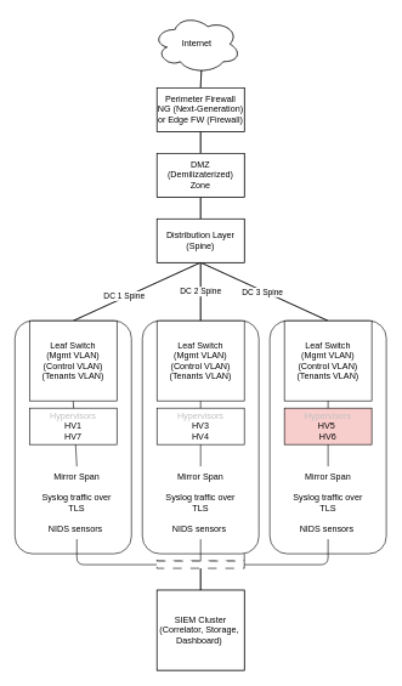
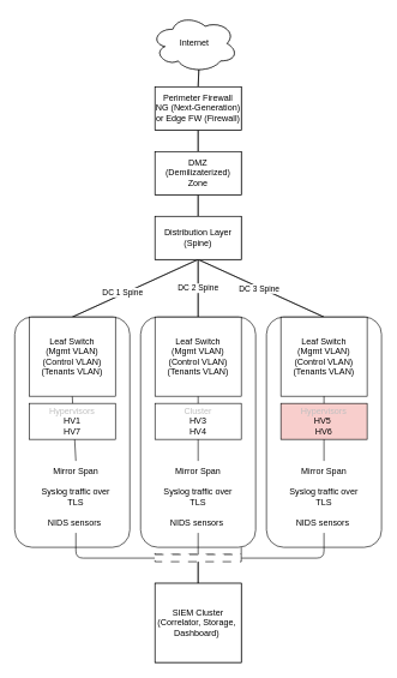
  <mxCell id="0" />
  <mxCell id="1" parent="0" />
  <mxCell id="2" style="edgeStyle=none;html=1;exitX=0.5;exitY=0;exitDx=0;exitDy=0;entryX=0.55;entryY=0.95;entryDx=0;entryDy=0;endArrow=none;endFill=0;entryPerimeter=0;" edge="1" parent="1" source="4" target="23"><mxGeometry relative="1" as="geometry"><mxPoint x="275" y="50" as="targetPoint" /></mxGeometry></mxCell>
  <mxCell id="3" style="edgeStyle=none;html=1;exitX=0.5;exitY=1;exitDx=0;exitDy=0;entryX=0.5;entryY=0;entryDx=0;entryDy=0;endArrow=none;endFill=0;" edge="1" parent="1" source="4" target="6"><mxGeometry relative="1" as="geometry" /></mxCell>
  <mxCell id="4" value="Perimeter Firewall&lt;div&gt;NG (Next-Generation) or Edge FW (Firewall)&lt;/div&gt;" style="rounded=0;whiteSpace=wrap;html=1;" vertex="1" parent="1"><mxGeometry x="215" y="120" width="120" height="60" as="geometry" /></mxCell>
  <mxCell id="5" style="edgeStyle=none;html=1;exitX=0.5;exitY=1;exitDx=0;exitDy=0;entryX=0.5;entryY=0;entryDx=0;entryDy=0;endArrow=none;endFill=0;" edge="1" parent="1" source="6" target="12"><mxGeometry relative="1" as="geometry" /></mxCell>
  <mxCell id="6" value="DMZ (Demilizaterized) Zone" style="rounded=0;whiteSpace=wrap;html=1;" vertex="1" parent="1"><mxGeometry x="215" y="210" width="120" height="60" as="geometry" /></mxCell>
  <mxCell id="7" style="edgeStyle=none;html=1;exitX=0.5;exitY=1;exitDx=0;exitDy=0;entryX=0.5;entryY=0;entryDx=0;entryDy=0;endArrow=none;endFill=0;" edge="1" parent="1" source="12" target="13"><mxGeometry relative="1" as="geometry" /></mxCell>
  <mxCell id="8" value="DC 1 Spine" style="edgeLabel;html=1;align=center;verticalAlign=middle;resizable=0;points=[];" vertex="1" connectable="0" parent="7"><mxGeometry x="0.194" y="-2" relative="1" as="geometry"><mxPoint as="offset" /></mxGeometry></mxCell>
  <mxCell id="9" value="DC 2 Spine" style="edgeStyle=none;html=1;exitX=0.5;exitY=1;exitDx=0;exitDy=0;entryX=0.5;entryY=0;entryDx=0;entryDy=0;endArrow=none;endFill=0;" edge="1" parent="1" source="12" target="15"><mxGeometry relative="1" as="geometry" /></mxCell>
  <mxCell id="10" style="edgeStyle=none;html=1;exitX=0.5;exitY=1;exitDx=0;exitDy=0;entryX=0.5;entryY=0;entryDx=0;entryDy=0;endArrow=none;endFill=0;" edge="1" parent="1" source="12" target="16"><mxGeometry relative="1" as="geometry"><Array as="points" /></mxGeometry></mxCell>
  <mxCell id="11" value="DC 3 Spine" style="edgeLabel;html=1;align=center;verticalAlign=middle;resizable=0;points=[];" vertex="1" connectable="0" parent="10"><mxGeometry x="-0.026" y="-2" relative="1" as="geometry"><mxPoint as="offset" /></mxGeometry></mxCell>
  <mxCell id="12" value="Distribution Layer (Spine)" style="rounded=0;whiteSpace=wrap;html=1;" vertex="1" parent="1"><mxGeometry x="215" y="300" width="120" height="60" as="geometry" /></mxCell>
  <mxCell id="13" value="Leaf Switch&lt;div&gt;(Mgmt VLAN)&lt;/div&gt;&lt;div&gt;(Control VLAN)&lt;/div&gt;&lt;div&gt;(Tenants VLAN)&lt;/div&gt;" style="rounded=0;whiteSpace=wrap;html=1;" vertex="1" parent="1"><mxGeometry x="40" y="440" width="120" height="110" as="geometry" /></mxCell>
  <mxCell id="14" style="edgeStyle=none;html=1;exitX=0.5;exitY=1;exitDx=0;exitDy=0;entryX=0.5;entryY=0;entryDx=0;entryDy=0;endArrow=none;endFill=0;" edge="1" parent="1" source="15" target="18"><mxGeometry relative="1" as="geometry" /></mxCell>
  <mxCell id="15" value="Leaf Switch&lt;div&gt;&lt;div&gt;(Mgmt VLAN)&lt;/div&gt;&lt;div&gt;(Control VLAN)&lt;/div&gt;&lt;div&gt;(Tenants VLAN)&lt;/div&gt;&lt;/div&gt;" style="rounded=0;whiteSpace=wrap;html=1;" vertex="1" parent="1"><mxGeometry x="215" y="440" width="120" height="110" as="geometry" /></mxCell>
  <mxCell id="16" value="Leaf Switch&lt;div&gt;&lt;div&gt;(Mgmt VLAN)&lt;/div&gt;&lt;div&gt;(Control VLAN)&lt;/div&gt;&lt;div&gt;(Tenants VLAN)&lt;/div&gt;&lt;/div&gt;" style="rounded=0;whiteSpace=wrap;html=1;" vertex="1" parent="1"><mxGeometry x="390" y="440" width="120" height="110" as="geometry" /></mxCell>
  <mxCell id="17" style="edgeStyle=none;html=1;exitX=0.5;exitY=1;exitDx=0;exitDy=0;entryX=0.5;entryY=0;entryDx=0;entryDy=0;endArrow=none;endFill=0;" edge="1" parent="1" source="18" target="19"><mxGeometry relative="1" as="geometry" /></mxCell>
  <mxCell id="18" value="&lt;div&gt;Mirror Span&lt;/div&gt;&lt;div&gt;&lt;br&gt;&lt;/div&gt;Syslog traffic over TLS&lt;div&gt;&lt;br&gt;&lt;/div&gt;&lt;div&gt;NIDS sensors&lt;span style=&quot;background-color: transparent;&quot;&gt;&amp;nbsp;&lt;/span&gt;&lt;/div&gt;" style="rounded=0;whiteSpace=wrap;html=1;dashed=1;dashPattern=12 12;" vertex="1" parent="1"><mxGeometry x="215" y="640" width="120" height="130" as="geometry" /></mxCell>
  <mxCell id="19" value="SIEM Cluster (Correlator, Storage,&amp;nbsp; Dashboard)&amp;nbsp;" style="rounded=0;whiteSpace=wrap;html=1;" vertex="1" parent="1"><mxGeometry x="215" y="810" width="120" height="110" as="geometry" /></mxCell>
  <mxCell id="20" value="HV1/ HV2" style="rounded=0;whiteSpace=wrap;html=1;" vertex="1" parent="1"><mxGeometry x="40" y="560" width="120" height="30" as="geometry" /></mxCell>
  <mxCell id="21" value="HV3/ HV4" style="rounded=0;whiteSpace=wrap;html=1;" vertex="1" parent="1"><mxGeometry x="215" y="560" width="120" height="30" as="geometry" /></mxCell>
  <mxCell id="22" value="HV5/ HV6" style="rounded=0;whiteSpace=wrap;html=1;" vertex="1" parent="1"><mxGeometry x="390" y="560" width="120" height="30" as="geometry" /></mxCell>
  <mxCell id="23" value="Internet" style="ellipse;shape=cloud;whiteSpace=wrap;html=1;" vertex="1" parent="1"><mxGeometry x="210" y="20" width="120" height="80" as="geometry" /></mxCell>
  <mxCell id="24" value="" style="rounded=1;whiteSpace=wrap;html=1;" vertex="1" parent="1"><mxGeometry x="370" y="440" width="160" height="320" as="geometry" /></mxCell>
  <mxCell id="25" value="" style="rounded=1;whiteSpace=wrap;html=1;" vertex="1" parent="1"><mxGeometry x="195" y="440" width="160" height="320" as="geometry" /></mxCell>
  <mxCell id="26" value="" style="rounded=1;whiteSpace=wrap;html=1;" vertex="1" parent="1"><mxGeometry x="20" y="440" width="160" height="320" as="geometry" /></mxCell>
  <mxCell id="27" style="edgeStyle=none;html=1;exitX=0.5;exitY=0;exitDx=0;exitDy=0;entryX=0.55;entryY=0.95;entryDx=0;entryDy=0;endArrow=none;endFill=0;entryPerimeter=0;" edge="1" parent="1" source="29" target="49"><mxGeometry relative="1" as="geometry"><mxPoint x="275" y="50" as="targetPoint" /></mxGeometry></mxCell>
  <mxCell id="28" style="edgeStyle=none;html=1;exitX=0.5;exitY=1;exitDx=0;exitDy=0;entryX=0.5;entryY=0;entryDx=0;entryDy=0;endArrow=none;endFill=0;" edge="1" parent="1" source="29" target="31"><mxGeometry relative="1" as="geometry" /></mxCell>
  <mxCell id="29" value="Perimeter Firewall&lt;div&gt;NG (Next-Generation) or Edge FW (Firewall)&lt;/div&gt;" style="rounded=0;whiteSpace=wrap;html=1;" vertex="1" parent="1"><mxGeometry x="215" y="120" width="120" height="60" as="geometry" /></mxCell>
  <mxCell id="30" style="edgeStyle=none;html=1;exitX=0.5;exitY=1;exitDx=0;exitDy=0;entryX=0.5;entryY=0;entryDx=0;entryDy=0;endArrow=none;endFill=0;" edge="1" parent="1" source="31" target="37"><mxGeometry relative="1" as="geometry" /></mxCell>
  <mxCell id="31" value="DMZ (Demilizaterized) Zone" style="rounded=0;whiteSpace=wrap;html=1;" vertex="1" parent="1"><mxGeometry x="215" y="210" width="120" height="60" as="geometry" /></mxCell>
  <mxCell id="32" style="edgeStyle=none;html=1;exitX=0.5;exitY=1;exitDx=0;exitDy=0;entryX=0.5;entryY=0;entryDx=0;entryDy=0;endArrow=none;endFill=0;" edge="1" parent="1" source="37" target="40"><mxGeometry relative="1" as="geometry" /></mxCell>
  <mxCell id="33" value="DC 1 Spine" style="edgeLabel;html=1;align=center;verticalAlign=middle;resizable=0;points=[];" vertex="1" connectable="0" parent="32"><mxGeometry x="0.194" y="-2" relative="1" as="geometry"><mxPoint as="offset" /></mxGeometry></mxCell>
  <mxCell id="34" value="DC 2 Spine" style="edgeStyle=none;html=1;exitX=0.5;exitY=1;exitDx=0;exitDy=0;entryX=0.5;entryY=0;entryDx=0;entryDy=0;endArrow=none;endFill=0;" edge="1" parent="1" source="37" target="42"><mxGeometry relative="1" as="geometry" /></mxCell>
  <mxCell id="35" style="edgeStyle=none;html=1;exitX=0.5;exitY=1;exitDx=0;exitDy=0;entryX=0.5;entryY=0;entryDx=0;entryDy=0;endArrow=none;endFill=0;" edge="1" parent="1" source="37" target="44"><mxGeometry relative="1" as="geometry"><Array as="points" /></mxGeometry></mxCell>
  <mxCell id="36" value="DC 3 Spine" style="edgeLabel;html=1;align=center;verticalAlign=middle;resizable=0;points=[];" vertex="1" connectable="0" parent="35"><mxGeometry x="-0.026" y="-2" relative="1" as="geometry"><mxPoint as="offset" /></mxGeometry></mxCell>
  <mxCell id="37" value="Distribution Layer (Spine)" style="rounded=0;whiteSpace=wrap;html=1;" vertex="1" parent="1"><mxGeometry x="215" y="300" width="120" height="60" as="geometry" /></mxCell>
  <mxCell id="38" style="edgeStyle=orthogonalEdgeStyle;html=1;exitX=0.5;exitY=1;exitDx=0;exitDy=0;entryX=0;entryY=0.5;entryDx=0;entryDy=0;endArrow=none;endFill=0;" edge="1" parent="1" source="50" target="46"><mxGeometry relative="1" as="geometry"><mxPoint x="130" y="750" as="targetPoint" /></mxGeometry></mxCell>
  <mxCell id="39" style="edgeStyle=none;html=1;exitX=0.5;exitY=1;exitDx=0;exitDy=0;entryX=0.5;entryY=0;entryDx=0;entryDy=0;endArrow=none;endFill=0;" edge="1" parent="1" source="40" target="50"><mxGeometry relative="1" as="geometry" /></mxCell>
  <mxCell id="40" value="Leaf Switch&lt;div&gt;(Mgmt VLAN)&lt;/div&gt;&lt;div&gt;(Control VLAN)&lt;/div&gt;&lt;div&gt;(Tenants VLAN)&lt;/div&gt;" style="rounded=0;whiteSpace=wrap;html=1;" vertex="1" parent="1"><mxGeometry x="40" y="440" width="120" height="110" as="geometry" /></mxCell>
  <mxCell id="41" style="edgeStyle=none;html=1;exitX=0.5;exitY=1;exitDx=0;exitDy=0;entryX=0.5;entryY=0;entryDx=0;entryDy=0;endArrow=none;endFill=0;" edge="1" parent="1" source="42" target="54"><mxGeometry relative="1" as="geometry" /></mxCell>
  <mxCell id="42" value="Leaf Switch&lt;div&gt;&lt;div&gt;(Mgmt VLAN)&lt;/div&gt;&lt;div&gt;(Control VLAN)&lt;/div&gt;&lt;div&gt;(Tenants VLAN)&lt;/div&gt;&lt;/div&gt;" style="rounded=0;whiteSpace=wrap;html=1;" vertex="1" parent="1"><mxGeometry x="215" y="440" width="120" height="110" as="geometry" /></mxCell>
  <mxCell id="43" style="edgeStyle=orthogonalEdgeStyle;html=1;exitX=0.5;exitY=1;exitDx=0;exitDy=0;entryX=1;entryY=0.5;entryDx=0;entryDy=0;endArrow=none;endFill=0;" edge="1" parent="1" source="52" target="46"><mxGeometry relative="1" as="geometry" /></mxCell>
  <mxCell id="44" value="Leaf Switch&lt;div&gt;&lt;div&gt;(Mgmt VLAN)&lt;/div&gt;&lt;div&gt;(Control VLAN)&lt;/div&gt;&lt;div&gt;(Tenants VLAN)&lt;/div&gt;&lt;/div&gt;" style="rounded=0;whiteSpace=wrap;html=1;" vertex="1" parent="1"><mxGeometry x="390" y="440" width="120" height="110" as="geometry" /></mxCell>
  <mxCell id="45" style="edgeStyle=none;html=1;exitX=0.5;exitY=1;exitDx=0;exitDy=0;entryX=0.5;entryY=0;entryDx=0;entryDy=0;endArrow=none;endFill=0;" edge="1" parent="1" source="46" target="47"><mxGeometry relative="1" as="geometry" /></mxCell>
  <mxCell id="46" value="" style="rounded=0;whiteSpace=wrap;html=1;dashed=1;dashPattern=12 12;" vertex="1" parent="1"><mxGeometry x="215" y="770" width="120" height="10" as="geometry" /></mxCell>
  <mxCell id="47" value="SIEM Cluster (Correlator, Storage,&amp;nbsp; Dashboard)&amp;nbsp;" style="rounded=0;whiteSpace=wrap;html=1;" vertex="1" parent="1"><mxGeometry x="215" y="810" width="120" height="110" as="geometry" /></mxCell>
- <mxCell id="48" value="&lt;div&gt;&lt;span style=&quot;color: rgb(192, 192, 192);&quot;&gt;Hypervisors&lt;/span&gt;&lt;/div&gt;HV3&lt;div&gt;HV4&lt;/div&gt;" style="rounded=0;whiteSpace=wrap;html=1;" vertex="1" parent="1"><mxGeometry x="215" y="560" width="120" height="50" as="geometry" /></mxCell>
+ <mxCell id="48" value="&lt;div&gt;&lt;span style=&quot;color: rgb(192, 192, 192);&quot;&gt;Cluster&lt;/span&gt;&lt;/div&gt;HV3&lt;div&gt;HV4&lt;/div&gt;" style="rounded=0;whiteSpace=wrap;html=1;" vertex="1" parent="1"><mxGeometry x="215" y="560" width="120" height="50" as="geometry" /></mxCell>
  <mxCell id="49" value="Internet" style="ellipse;shape=cloud;whiteSpace=wrap;html=1;" vertex="1" parent="1"><mxGeometry x="210" y="20" width="120" height="80" as="geometry" /></mxCell>
  <mxCell id="50" value="&lt;div&gt;&lt;font&gt;Mirror Span&lt;/font&gt;&lt;/div&gt;&lt;div&gt;&lt;font&gt;&lt;br&gt;&lt;/font&gt;&lt;/div&gt;&lt;span&gt;&lt;font&gt;Syslog traffic over TLS&lt;/font&gt;&lt;/span&gt;&lt;div&gt;&lt;font&gt;&lt;br&gt;&lt;/font&gt;&lt;/div&gt;&lt;div&gt;&lt;font&gt;NIDS sensors&lt;span style=&quot;background-color: transparent;&quot;&gt;&amp;nbsp;&lt;/span&gt;&lt;/font&gt;&lt;/div&gt;" style="text;html=1;align=center;verticalAlign=middle;whiteSpace=wrap;rounded=0;" vertex="1" parent="1"><mxGeometry x="50" y="640" width="110" height="100" as="geometry" /></mxCell>
  <mxCell id="51" value="" style="edgeStyle=orthogonalEdgeStyle;html=1;exitX=0.5;exitY=1;exitDx=0;exitDy=0;entryX=0.5;entryY=0;entryDx=0;entryDy=0;endArrow=none;endFill=0;" edge="1" parent="1" source="44" target="52"><mxGeometry relative="1" as="geometry"><mxPoint x="450" y="550" as="sourcePoint" /><mxPoint x="335" y="765" as="targetPoint" /></mxGeometry></mxCell>
  <mxCell id="52" value="&lt;div&gt;&lt;font&gt;Mirror Span&lt;/font&gt;&lt;/div&gt;&lt;div&gt;&lt;font&gt;&lt;br&gt;&lt;/font&gt;&lt;/div&gt;&lt;span&gt;&lt;font&gt;Syslog traffic over TLS&lt;/font&gt;&lt;/span&gt;&lt;div&gt;&lt;font&gt;&lt;br&gt;&lt;/font&gt;&lt;/div&gt;&lt;div&gt;&lt;font&gt;NIDS sensors&lt;span style=&quot;background-color: transparent;&quot;&gt;&amp;nbsp;&lt;/span&gt;&lt;/font&gt;&lt;/div&gt;" style="text;html=1;align=center;verticalAlign=middle;whiteSpace=wrap;rounded=0;" vertex="1" parent="1"><mxGeometry x="395" y="640" width="110" height="100" as="geometry" /></mxCell>
  <mxCell id="53" value="&lt;div&gt;&lt;span style=&quot;color: rgb(192, 192, 192);&quot;&gt;Hypervisors&lt;/span&gt;&lt;/div&gt;HV5&amp;nbsp;&lt;div&gt;&lt;span style=&quot;background-color: transparent;&quot;&gt;HV6&lt;/span&gt;&lt;/div&gt;" style="rounded=0;whiteSpace=wrap;html=1;fillColor=#f8cecc;" vertex="1" parent="1"><mxGeometry x="390" y="560" width="120" height="50" as="geometry" /></mxCell>
  <mxCell id="54" value="&lt;div&gt;&lt;font&gt;Mirror Span&lt;/font&gt;&lt;/div&gt;&lt;div&gt;&lt;font&gt;&lt;br&gt;&lt;/font&gt;&lt;/div&gt;&lt;span&gt;&lt;font&gt;Syslog traffic over TLS&lt;/font&gt;&lt;/span&gt;&lt;div&gt;&lt;font&gt;&lt;br&gt;&lt;/font&gt;&lt;/div&gt;&lt;div&gt;&lt;font&gt;NIDS sensors&lt;span style=&quot;background-color: transparent;&quot;&gt;&amp;nbsp;&lt;/span&gt;&lt;/font&gt;&lt;/div&gt;" style="text;html=1;align=center;verticalAlign=middle;whiteSpace=wrap;rounded=0;" vertex="1" parent="1"><mxGeometry x="220" y="640" width="110" height="100" as="geometry" /></mxCell>
  <mxCell id="55" style="edgeStyle=none;html=1;exitX=0.5;exitY=1;exitDx=0;exitDy=0;entryX=0.5;entryY=0;entryDx=0;entryDy=0;endArrow=none;endFill=0;" edge="1" parent="1" source="54" target="46"><mxGeometry relative="1" as="geometry" /></mxCell>
  <mxCell id="56" value="&lt;div&gt;&lt;div&gt;&lt;span style=&quot;color: rgb(192, 192, 192);&quot;&gt;Hypervisors&lt;/span&gt;&lt;/div&gt;&lt;/div&gt;HV1&lt;div&gt;&lt;div&gt;HV7&lt;/div&gt;&lt;/div&gt;" style="rounded=0;whiteSpace=wrap;html=1;" vertex="1" parent="1"><mxGeometry x="40" y="560" width="120" height="50" as="geometry" /></mxCell>
